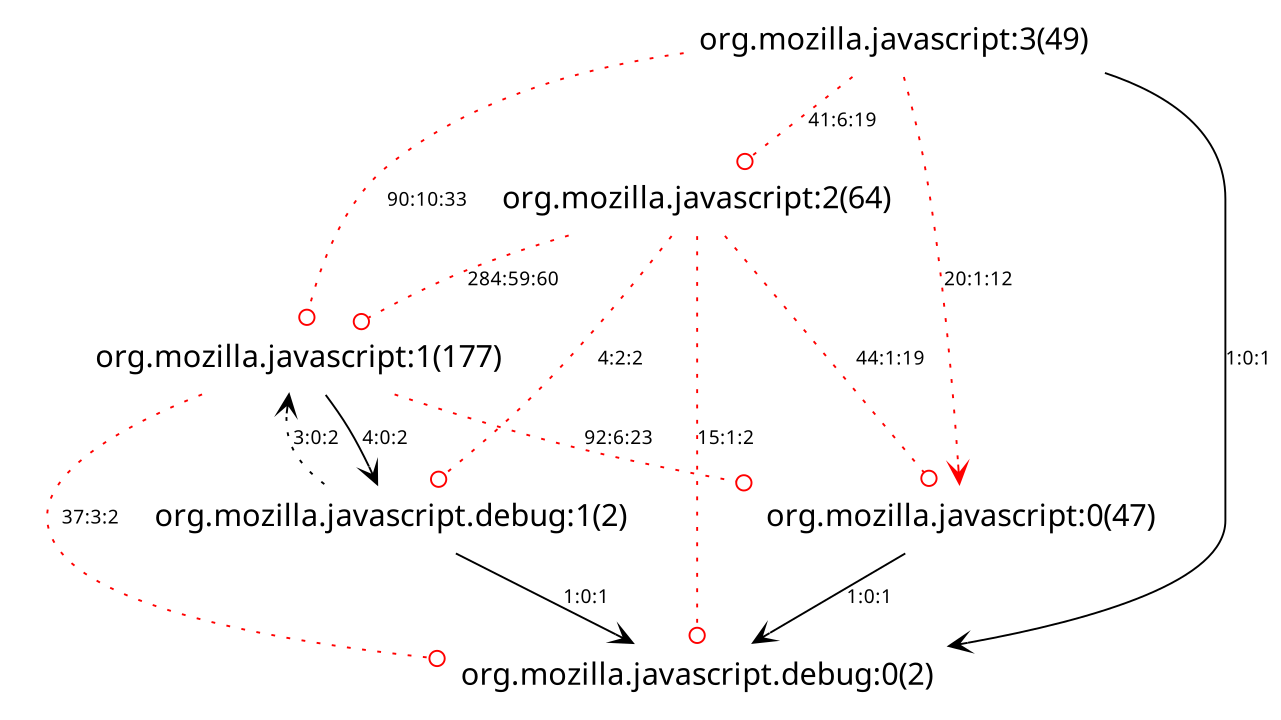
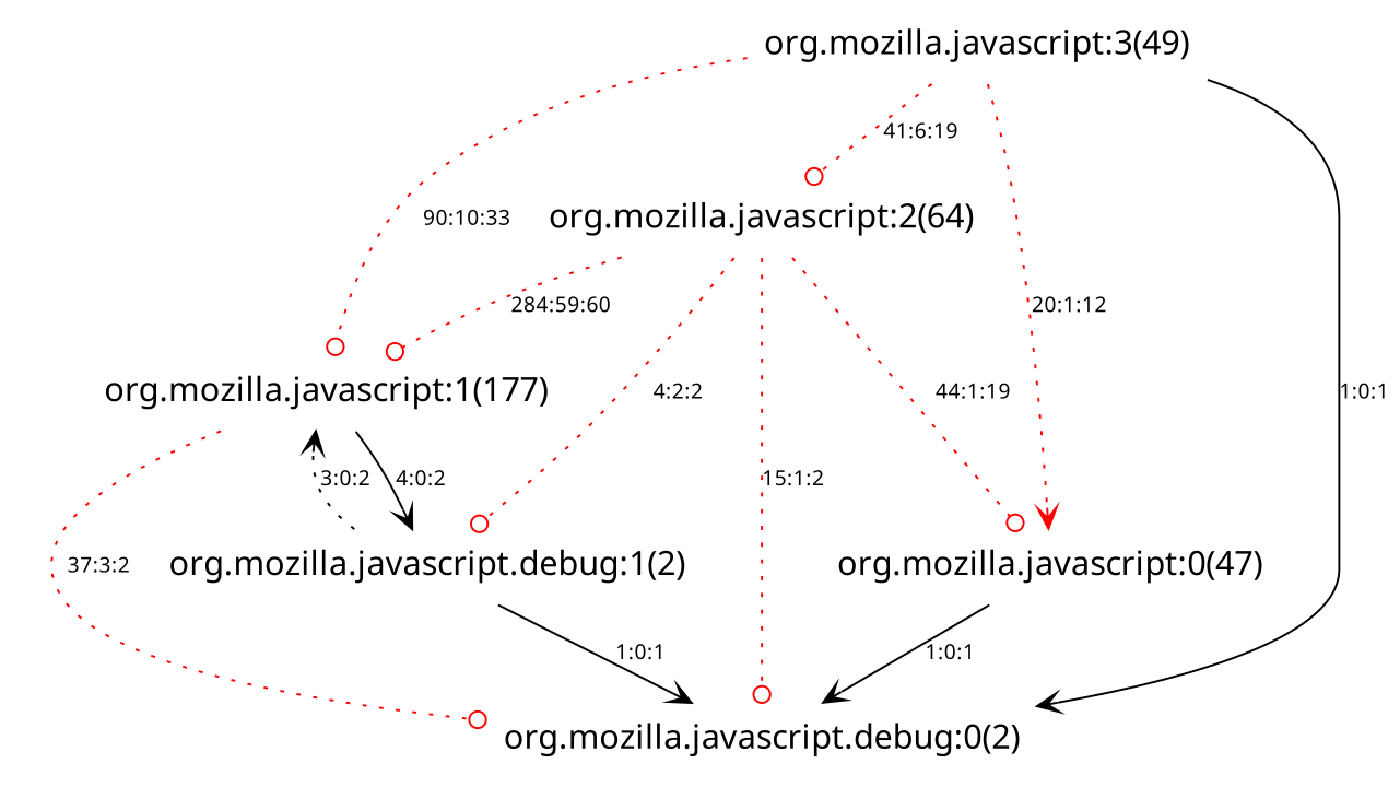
  digraph {
    node [fontname=Skia fontsize=16 shape=plaintext]
    edge [arrowhead=odot color=red fontname=Skia fontsize=10 style=dotted]
    n1 [label="org.mozilla.javascript:1(177)"]
    n2 [label="org.mozilla.javascript.debug:0(2)"]
    n3 [label="org.mozilla.javascript:0(47)"]
    n4 [label="org.mozilla.javascript.debug:1(2)"]
    n5 [label="org.mozilla.javascript:2(64)"]
    n6 [label="org.mozilla.javascript:3(49)"]
    n1 -> n2 [label="37:3:2"]
-   n1 -> n3 [label="92:6:23"]
    n1 -> n4 [arrowhead=vee color=black label="4:0:2" style=""]
    n3 -> n2 [arrowhead=vee color=black label="1:0:1" style=""]
    n4 -> n1 [arrowhead=vee color=black label="3:0:2"]
    n4 -> n2 [arrowhead=vee color=black label="1:0:1" style=""]
    n5 -> n1 [label="284:59:60"]
    n5 -> n2 [label="15:1:2"]
    n5 -> n3 [label="44:1:19"]
    n5 -> n4 [label="4:2:2"]
    n6 -> n1 [label="90:10:33"]
    n6 -> n2 [arrowhead=vee color=black label="1:0:1" style=""]
    n6 -> n3 [arrowhead=vee label="20:1:12"]
    n6 -> n5 [label="41:6:19"]
  }
